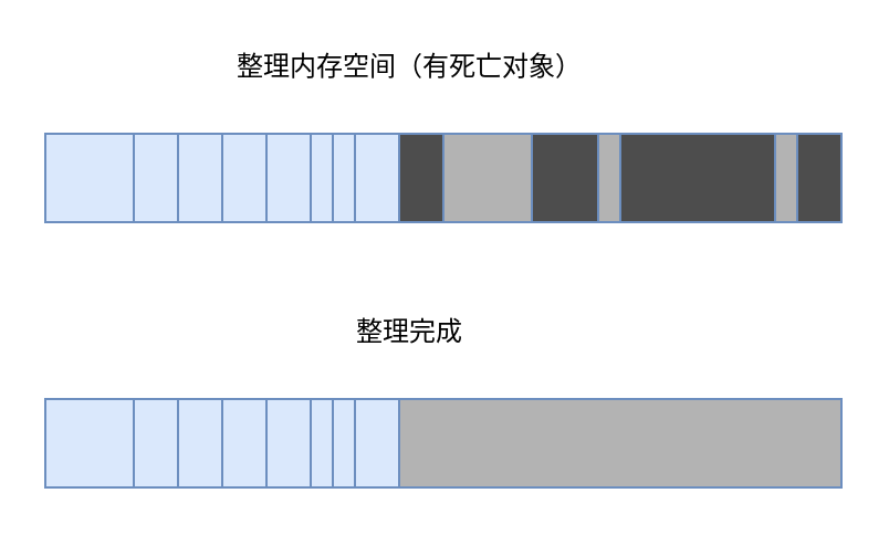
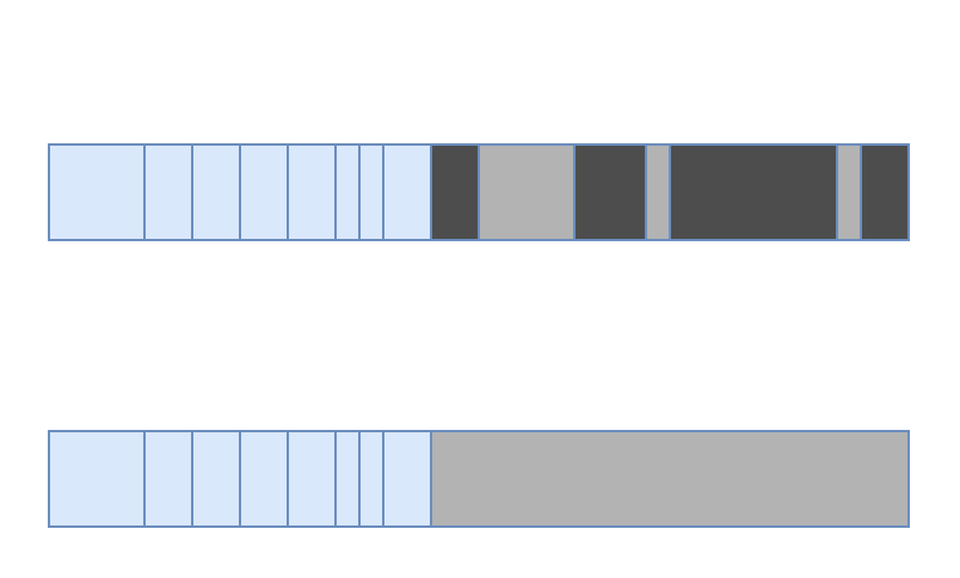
  <mxCell id="0" />
  <mxCell id="1" parent="0" />
  <mxCell id="2" value="" style="rounded=0;whiteSpace=wrap;html=1;fillColor=#dae8fc;strokeColor=#6c8ebf;" vertex="1" parent="1"><mxGeometry x="20" y="60" width="40" height="40" as="geometry" /></mxCell>
  <mxCell id="3" value="" style="rounded=0;whiteSpace=wrap;html=1;fillColor=#dae8fc;strokeColor=#6c8ebf;" vertex="1" parent="1"><mxGeometry x="60" y="60" width="20" height="40" as="geometry" /></mxCell>
  <mxCell id="4" value="" style="rounded=0;whiteSpace=wrap;html=1;fillColor=#dae8fc;strokeColor=#6c8ebf;" vertex="1" parent="1"><mxGeometry x="80" y="60" width="20" height="40" as="geometry" /></mxCell>
  <mxCell id="5" value="" style="rounded=0;whiteSpace=wrap;html=1;fillColor=#dae8fc;strokeColor=#6c8ebf;" vertex="1" parent="1"><mxGeometry x="100" y="60" width="20" height="40" as="geometry" /></mxCell>
  <mxCell id="6" value="" style="rounded=0;whiteSpace=wrap;html=1;fillColor=#dae8fc;strokeColor=#6c8ebf;" vertex="1" parent="1"><mxGeometry x="120" y="60" width="20" height="40" as="geometry" /></mxCell>
  <mxCell id="7" value="" style="rounded=0;whiteSpace=wrap;html=1;fillColor=#dae8fc;strokeColor=#6c8ebf;" vertex="1" parent="1"><mxGeometry x="140" y="60" width="10" height="40" as="geometry" /></mxCell>
  <mxCell id="8" value="" style="rounded=0;whiteSpace=wrap;html=1;fillColor=#dae8fc;strokeColor=#6c8ebf;" vertex="1" parent="1"><mxGeometry x="150" y="60" width="10" height="40" as="geometry" /></mxCell>
  <mxCell id="9" value="" style="rounded=0;whiteSpace=wrap;html=1;fillColor=#dae8fc;strokeColor=#6c8ebf;" vertex="1" parent="1"><mxGeometry x="160" y="60" width="20" height="40" as="geometry" /></mxCell>
  <mxCell id="10" value="" style="rounded=0;whiteSpace=wrap;html=1;fillColor=#4D4D4D;strokeColor=#6c8ebf;" vertex="1" parent="1"><mxGeometry x="180" y="60" width="20" height="40" as="geometry" /></mxCell>
  <mxCell id="11" value="" style="rounded=0;whiteSpace=wrap;html=1;fillColor=#B3B3B3;strokeColor=#6c8ebf;" vertex="1" parent="1"><mxGeometry x="200" y="60" width="40" height="40" as="geometry" /></mxCell>
  <mxCell id="12" value="" style="rounded=0;whiteSpace=wrap;html=1;fillColor=#4D4D4D;strokeColor=#6c8ebf;" vertex="1" parent="1"><mxGeometry x="240" y="60" width="30" height="40" as="geometry" /></mxCell>
  <mxCell id="13" value="" style="rounded=0;whiteSpace=wrap;html=1;fillColor=#B3B3B3;strokeColor=#6c8ebf;" vertex="1" parent="1"><mxGeometry x="270" y="60" width="10" height="40" as="geometry" /></mxCell>
  <mxCell id="14" value="" style="rounded=0;whiteSpace=wrap;html=1;fillColor=#4D4D4D;strokeColor=#6c8ebf;" vertex="1" parent="1"><mxGeometry x="280" y="60" width="70" height="40" as="geometry" /></mxCell>
  <mxCell id="15" value="" style="rounded=0;whiteSpace=wrap;html=1;fillColor=#B3B3B3;strokeColor=#6c8ebf;" vertex="1" parent="1"><mxGeometry x="350" y="60" width="10" height="40" as="geometry" /></mxCell>
  <mxCell id="16" value="" style="rounded=0;whiteSpace=wrap;html=1;fillColor=#4D4D4D;strokeColor=#6c8ebf;" vertex="1" parent="1"><mxGeometry x="360" y="60" width="20" height="40" as="geometry" /></mxCell>
- <mxCell id="17" value="整理内存空间（有死亡对象）" style="text;html=1;strokeColor=none;fillColor=none;align=center;verticalAlign=middle;whiteSpace=wrap;rounded=0;" vertex="1" parent="1"><mxGeometry x="100" y="20" width="170" height="20" as="geometry" /></mxCell>
  <mxCell id="18" value="" style="rounded=0;whiteSpace=wrap;html=1;fillColor=#dae8fc;strokeColor=#6c8ebf;" vertex="1" parent="1"><mxGeometry x="20" y="180" width="40" height="40" as="geometry" /></mxCell>
  <mxCell id="19" value="" style="rounded=0;whiteSpace=wrap;html=1;fillColor=#dae8fc;strokeColor=#6c8ebf;" vertex="1" parent="1"><mxGeometry x="60" y="180" width="20" height="40" as="geometry" /></mxCell>
  <mxCell id="20" value="" style="rounded=0;whiteSpace=wrap;html=1;fillColor=#dae8fc;strokeColor=#6c8ebf;" vertex="1" parent="1"><mxGeometry x="80" y="180" width="20" height="40" as="geometry" /></mxCell>
  <mxCell id="21" value="" style="rounded=0;whiteSpace=wrap;html=1;fillColor=#dae8fc;strokeColor=#6c8ebf;" vertex="1" parent="1"><mxGeometry x="100" y="180" width="20" height="40" as="geometry" /></mxCell>
  <mxCell id="22" value="" style="rounded=0;whiteSpace=wrap;html=1;fillColor=#dae8fc;strokeColor=#6c8ebf;" vertex="1" parent="1"><mxGeometry x="120" y="180" width="20" height="40" as="geometry" /></mxCell>
  <mxCell id="23" value="" style="rounded=0;whiteSpace=wrap;html=1;fillColor=#dae8fc;strokeColor=#6c8ebf;" vertex="1" parent="1"><mxGeometry x="140" y="180" width="10" height="40" as="geometry" /></mxCell>
  <mxCell id="24" value="" style="rounded=0;whiteSpace=wrap;html=1;fillColor=#dae8fc;strokeColor=#6c8ebf;" vertex="1" parent="1"><mxGeometry x="150" y="180" width="10" height="40" as="geometry" /></mxCell>
  <mxCell id="25" value="" style="rounded=0;whiteSpace=wrap;html=1;fillColor=#dae8fc;strokeColor=#6c8ebf;" vertex="1" parent="1"><mxGeometry x="160" y="180" width="20" height="40" as="geometry" /></mxCell>
  <mxCell id="26" value="" style="rounded=0;whiteSpace=wrap;html=1;fillColor=#B3B3B3;strokeColor=#6c8ebf;" vertex="1" parent="1"><mxGeometry x="180" y="180" width="200" height="40" as="geometry" /></mxCell>
- <mxCell id="27" value="整理完成" style="text;html=1;strokeColor=none;fillColor=none;align=center;verticalAlign=middle;whiteSpace=wrap;rounded=0;" vertex="1" parent="1"><mxGeometry x="100" y="140" width="170" height="20" as="geometry" /></mxCell>
